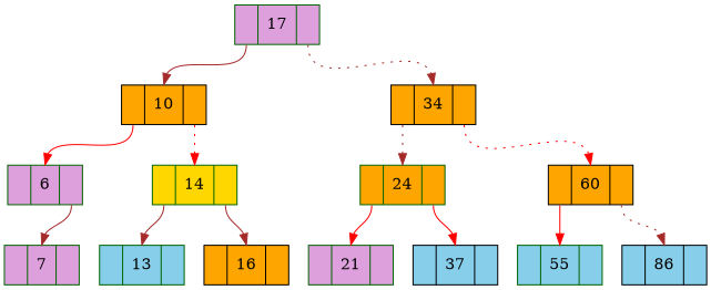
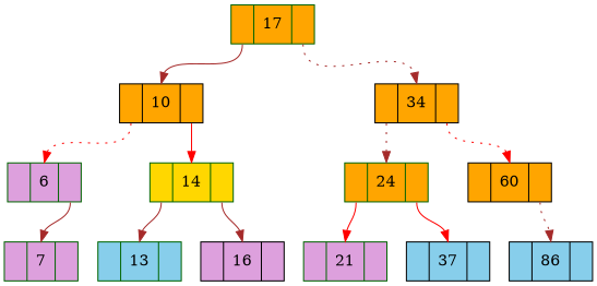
  digraph {
    node [color=darkgreen fillcolor=orange shape=record style=filled]
    edge [color=brown headport=f1 style=solid tailport=f2]
-   n1 [fillcolor=plum label="<f0>|<f1> 17 |<f2>"]
+   n1 [label="<f0>|<f1> 17 |<f2>"]
    n2 [color=black label="<f0>|<f1> 10 |<f2>"]
    n3 [color=black label="<f0>|<f1> 34|<f2>"]
    n4 [fillcolor=plum label="<f0>|<f1> 6 |<f2>"]
    n5 [fillcolor=gold label="<f0>|<f1> 14 |<f2>"]
    n6 [label="<f0>|<f1> 24 |<f2>"]
    n7 [color=black label="<f0>|<f1> 60 |<f2>"]
    n8 [fillcolor=plum label="<f0>|<f1> 7 |<f2>"]
    n9 [fillcolor=skyblue label="<f0>|<f1> 13 |<f2>"]
-   n10 [color=black label="<f0>|<f1> 16 |<f2>"]
+   n10 [color=black fillcolor=plum label="<f0>|<f1> 16 |<f2>"]
    n11 [fillcolor=plum label="<f0>|<f1> 21 |<f2>"]
    n12 [color=black fillcolor=skyblue label="<f0>|<f1> 37 |<f2>"]
-   n13 [fillcolor=skyblue label="<f0>|<f1> 55 |<f2>"]
    n14 [color=black fillcolor=skyblue label="<f0>|<f1> 86 |<f2>"]
    n1 -> n2 [tailport=f0]
    n1 -> n3 [style=dotted]
-   n2 -> n4 [color=red tailport=f0]
-   n2 -> n5 [color=red style=dotted]
+   n2 -> n4 [color=red style=dotted tailport=f0]
+   n2 -> n5 [color=red]
    n3 -> n6 [style=dotted tailport=f0]
    n3 -> n7 [color=red style=dotted]
    n4 -> n8
    n5 -> n9 [tailport=f0]
    n5 -> n10
    n6 -> n11 [color=red tailport=f0]
    n6 -> n12 [color=red]
-   n7 -> n13 [color=red tailport=f0]
    n7 -> n14 [style=dotted]
  }
